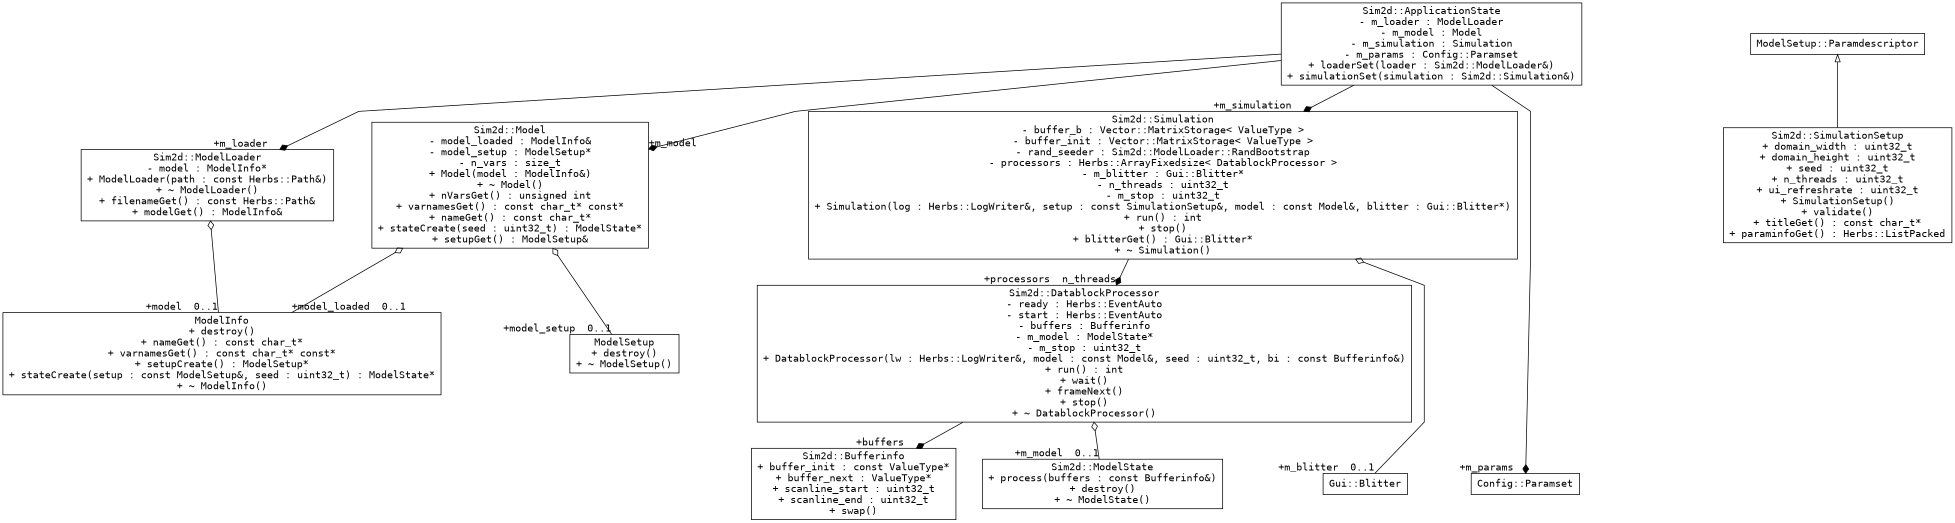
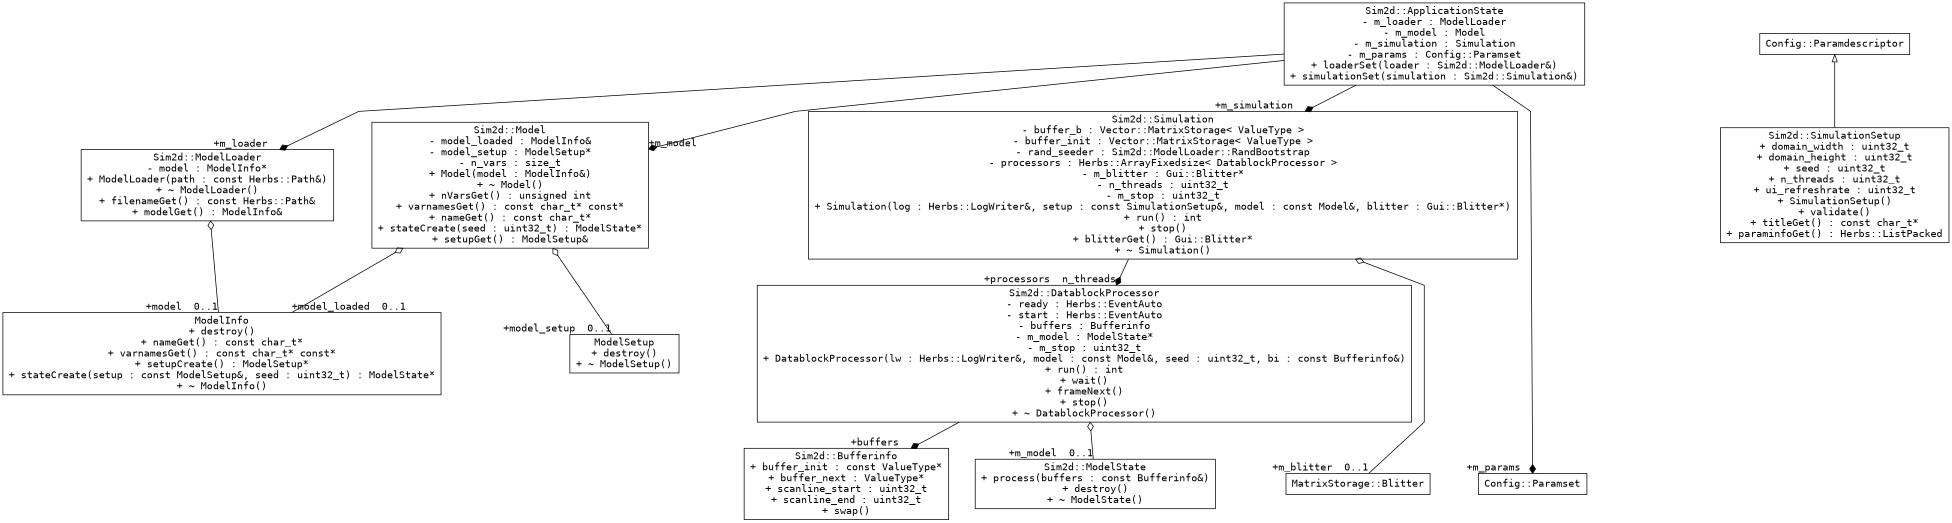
  digraph {
    fontname="DejaVu Sans Mono"
    nodesep=0.5
    rankdir=TB
    ranksep=0.5
    splines=polyline
    node [fontname="DejaVu Sans Mono" shape=box]
    edge [fontname="DejaVu Sans Mono" taillabel="  " weight=0.001]
    n1 [height=1.25 label="Sim2d::Bufferinfo\n+ buffer_init : const ValueType*\n+ buffer_next : ValueType*\n+ scanline_start : uint32_t\n+ scanline_end : uint32_t\n+ swap()" width=3.11111]
    n2 [height=2.5 label="Sim2d::DatablockProcessor\n- ready : Herbs::EventAuto\n- start : Herbs::EventAuto\n- buffers : Bufferinfo\n- m_model : ModelState*\n- m_stop : uint32_t\n+ DatablockProcessor(lw : Herbs::LogWriter&, model : const Model&, seed : uint32_t, bi : const Bufferinfo&)\n+ run() : int\n+ wait()\n+ frameNext()\n+ stop()\n+ ~ DatablockProcessor()" width=10.1667]
    n3 [height=0.930556 label="Sim2d::ModelState\n+ process(buffers : const Bufferinfo&)\n+ destroy()\n+ ~ ModelState()" width=3.69444]
    n4 [height=1.25 label="Sim2d::ModelLoader\n- model : ModelInfo*\n+ ModelLoader(path : const Herbs::Path&)\n+ ~ ModelLoader()\n+ filenameGet() : const Herbs::Path&\n+ modelGet() : ModelInfo&" width=4.08333]
    n5 [height=1.55556 label="ModelInfo\n+ destroy()\n+ nameGet() : const char_t*\n+ varnamesGet() : const char_t* const*\n+ setupCreate() : ModelSetup*\n+ stateCreate(setup : const ModelSetup&, seed : uint32_t) : ModelState*\n+ ~ ModelInfo()" width=7.02778]
    n6 [height=2.29167 label="Sim2d::Model\n- model_loaded : ModelInfo&\n- model_setup : ModelSetup*\n- n_vars : size_t\n+ Model(model : ModelInfo&)\n+ ~ Model()\n+ nVarsGet() : unsigned int\n+ varnamesGet() : const char_t* const*\n+ nameGet() : const char_t*\n+ stateCreate(seed : uint32_t) : ModelState*\n+ setupGet() : ModelSetup&" width=4.40278]
    n7 [height=0.722222 label="ModelSetup\n+ destroy()\n+ ~ ModelSetup()" width=2.08333]
    n8 [height=2.70833 label="Sim2d::Simulation\n- buffer_b : Vector::MatrixStorage< ValueType >\n- buffer_init : Vector::MatrixStorage< ValueType >\n- rand_seeder : Sim2d::ModelLoader::RandBootstrap\n- processors : Herbs::ArrayFixedsize< DatablockProcessor >\n- m_blitter : Gui::Blitter*\n- n_threads : uint32_t\n- m_stop : uint32_t\n+ Simulation(log : Herbs::LogWriter&, setup : const SimulationSetup&, model : const Model&, blitter : Gui::Blitter*)\n+ run() : int\n+ stop()\n+ blitterGet() : Gui::Blitter*\n+ ~ Simulation()" width=10.7917]
-   n9 [height=0.402778 label="Gui::Blitter" width=1.23611]
+   n9 [height=0.402778 label="MatrixStorage::Blitter" width=1.23611]
    n10 [height=2.08333 label="Sim2d::SimulationSetup\n+ domain_width : uint32_t\n+ domain_height : uint32_t\n+ seed : uint32_t\n+ n_threads : uint32_t\n+ ui_refreshrate : uint32_t\n+ SimulationSetup()\n+ validate()\n+ titleGet() : const char_t*\n+ paraminfoGet() : Herbs::ListPacked" width=3.58333]
-   n11 [height=0.402778 label="ModelSetup::Paramdescriptor" width=1.83333]
+   n11 [height=0.402778 label="Config::Paramdescriptor" width=1.83333]
    n12 [height=1.45833 label="Sim2d::ApplicationState\n- m_loader : ModelLoader\n- m_model : Model\n- m_simulation : Simulation\n- m_params : Config::Paramset\n+ loaderSet(loader : Sim2d::ModelLoader&)\n+ simulationSet(simulation : Sim2d::Simulation&)" width=4.61111]
    n13 [height=0.402778 label="Config::Paramset" width=1.88889]
    n2 -> n1 [arrowhead=diamonds headlabel="+buffers  "]
    n2 -> n3 [arrowtail=odiamond dir=back headlabel="+m_model  0..1"]
    n4 -> n5 [arrowtail=odiamond dir=back headlabel="+model  0..1"]
    n6 -> n5 [arrowtail=odiamond dir=back headlabel="+model_loaded  0..1"]
    n6 -> n7 [arrowtail=odiamond dir=back headlabel="+model_setup  0..1"]
    n8 -> n2 [arrowhead=diamonds headlabel="+processors  n_threads"]
    n8 -> n9 [arrowtail=odiamond dir=back headlabel="+m_blitter  0..1"]
    n11 -> n10 [arrowtail=onormal dir=back headlabel="  " weight=1.0]
    n12 -> n4 [arrowhead=diamonds headlabel="+m_loader  "]
    n12 -> n6 [arrowhead=diamonds headlabel="+m_model  "]
    n12 -> n8 [arrowhead=diamonds headlabel="+m_simulation  "]
    n12 -> n13 [arrowhead=diamonds headlabel="+m_params  "]
  }
